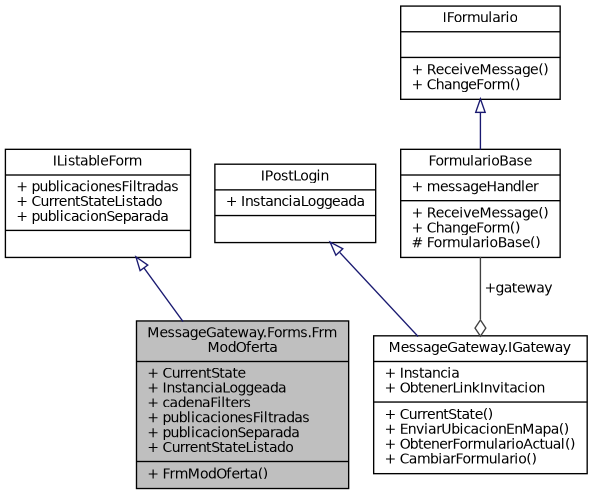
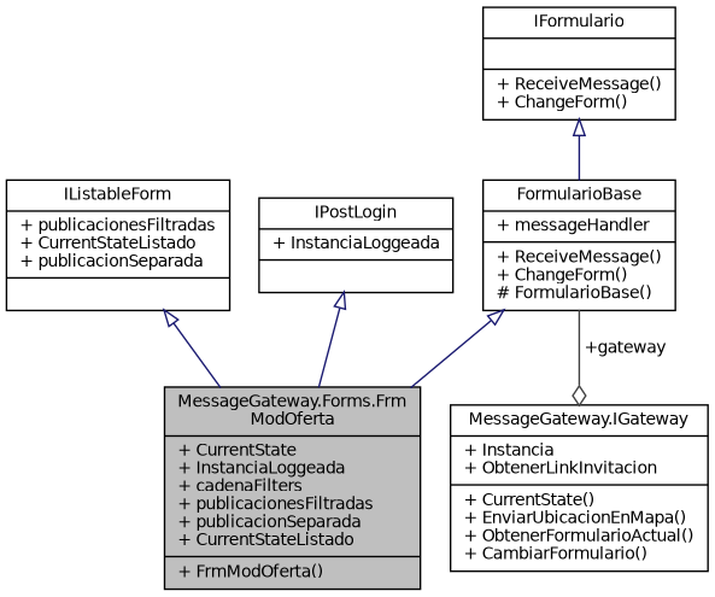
  digraph {
    node [color=black fillcolor=white fontname=Helvetica fontsize=10 shape=record style=filled]
    edge [arrowtail=onormal color=midnightblue dir=back fontname=Helvetica fontsize=10 labelfontname=Helvetica labelfontsize=10 style=solid]
    n1 [fillcolor=grey75 fontcolor=black height=0.2 label="{MessageGateway.Forms.Frm\lModOferta\n|+ CurrentState\l+ InstanciaLoggeada\l+ cadenaFilters\l+ publicacionesFiltradas\l+ publicacionSeparada\l+ CurrentStateListado\l|+ FrmModOferta()\l}" width=0.4]
    n2 [height=0.2 label="{FormularioBase\n|+ messageHandler\l|+ ReceiveMessage()\l+ ChangeForm()\l# FormularioBase()\l}" width=0.4]
    n3 [height=0.2 label="{MessageGateway.IGateway\n|+ Instancia\l+ ObtenerLinkInvitacion\l|+ CurrentState()\l+ EnviarUbicacionEnMapa()\l+ ObtenerFormularioActual()\l+ CambiarFormulario()\l}" width=0.4]
    n4 [height=0.2 label="{IFormulario\n||+ ReceiveMessage()\l+ ChangeForm()\l}" width=0.4]
    n5 [height=0.2 label="{IPostLogin\n|+ InstanciaLoggeada\l|}" width=0.4]
    n6 [height=0.2 label="{IListableForm\n|+ publicacionesFiltradas\l+ CurrentStateListado\l+ publicacionSeparada\l|}" width=0.4]
+   n2 -> n1
    n2 -> n3 [arrowhead=odiamond color=grey25 label=" +gateway" arrowtail="" dir=""]
    n4 -> n2
-   n5 -> n3
+   n5 -> n1
    n6 -> n1
  }
